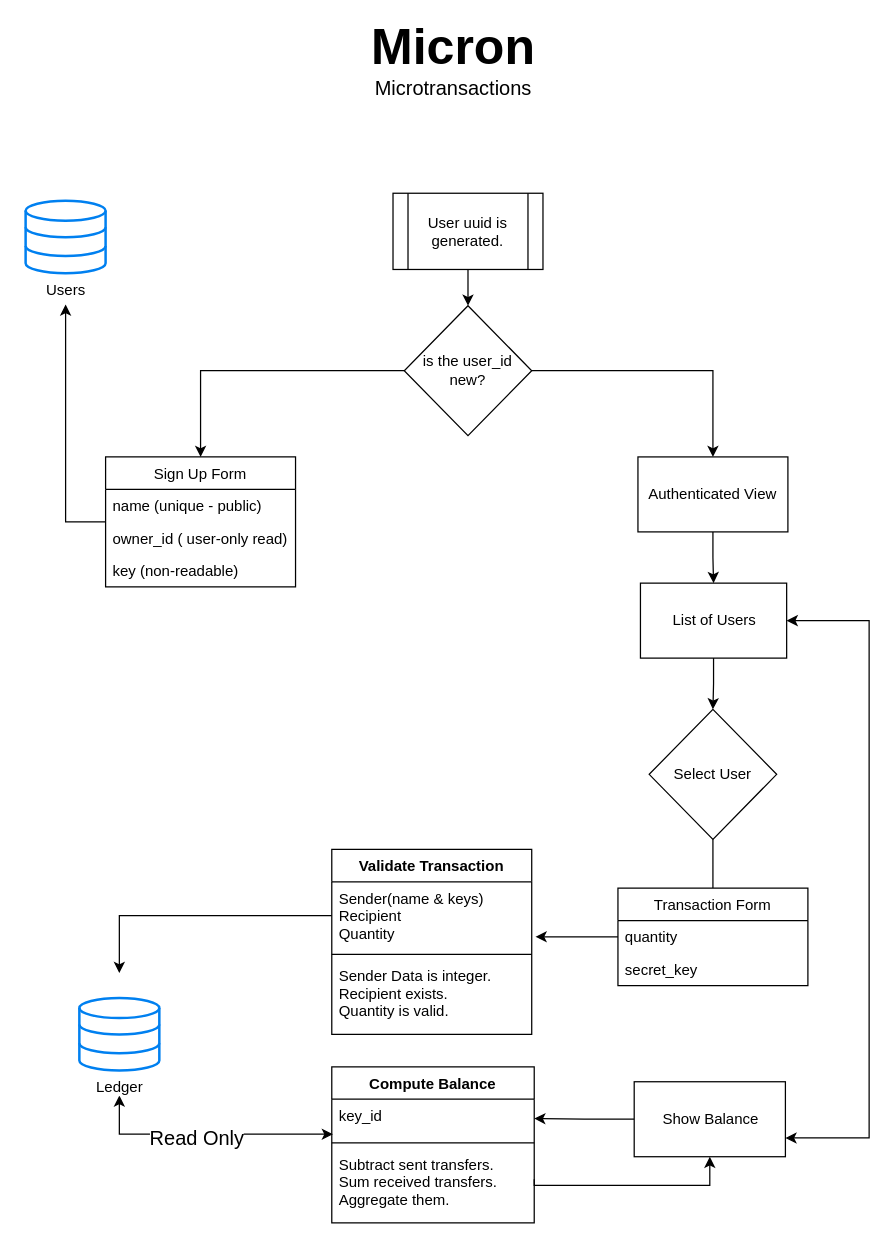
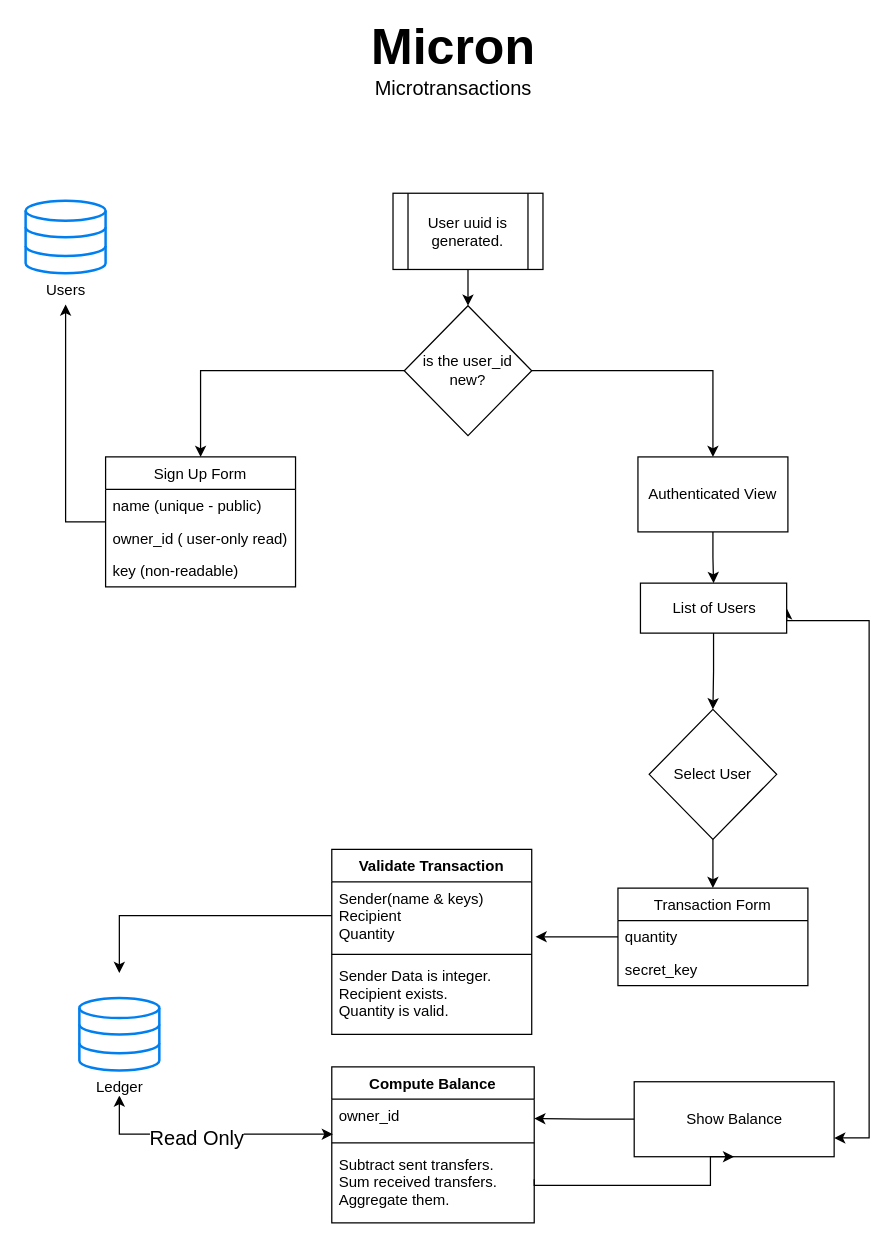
  <mxCell id="0" />
  <mxCell id="1" parent="0" />
  <mxCell id="2" style="edgeStyle=orthogonalEdgeStyle;rounded=0;orthogonalLoop=1;jettySize=auto;html=1;entryX=0.006;entryY=0.903;entryDx=0;entryDy=0;entryPerimeter=0;startArrow=classic;startFill=1;" edge="1" parent="1" source="28" target="34"><mxGeometry relative="1" as="geometry" /></mxCell>
  <mxCell id="3" value="Read Only" style="text;html=1;align=center;verticalAlign=middle;resizable=0;points=[];labelBackgroundColor=#ffffff;fontSize=16;" vertex="1" connectable="0" parent="2"><mxGeometry x="-0.09" y="-3" relative="1" as="geometry"><mxPoint as="offset" /></mxGeometry></mxCell>
  <mxCell id="4" value="" style="edgeStyle=orthogonalEdgeStyle;rounded=0;orthogonalLoop=1;jettySize=auto;html=1;" edge="1" parent="1" source="5" target="8"><mxGeometry relative="1" as="geometry" /></mxCell>
  <mxCell id="5" value="User uuid is generated." style="shape=process;whiteSpace=wrap;html=1;backgroundOutline=1;" vertex="1" parent="1"><mxGeometry x="314" y="154" width="120" height="61" as="geometry" /></mxCell>
  <mxCell id="6" style="edgeStyle=orthogonalEdgeStyle;rounded=0;orthogonalLoop=1;jettySize=auto;html=1;entryX=0.5;entryY=0;entryDx=0;entryDy=0;" edge="1" parent="1" source="8" target="10"><mxGeometry relative="1" as="geometry" /></mxCell>
  <mxCell id="7" style="edgeStyle=orthogonalEdgeStyle;rounded=0;orthogonalLoop=1;jettySize=auto;html=1;" edge="1" parent="1" source="8" target="12"><mxGeometry relative="1" as="geometry" /></mxCell>
  <mxCell id="8" value="is the user_id new?" style="rhombus;whiteSpace=wrap;html=1;" vertex="1" parent="1"><mxGeometry x="323" y="244" width="102" height="104" as="geometry" /></mxCell>
  <mxCell id="9" style="edgeStyle=orthogonalEdgeStyle;rounded=0;orthogonalLoop=1;jettySize=auto;html=1;entryX=0.5;entryY=0;entryDx=0;entryDy=0;" edge="1" parent="1" source="10" target="19"><mxGeometry relative="1" as="geometry" /></mxCell>
  <mxCell id="10" value="Authenticated View" style="rounded=0;whiteSpace=wrap;html=1;" vertex="1" parent="1"><mxGeometry x="510" y="365" width="120" height="60" as="geometry" /></mxCell>
  <mxCell id="11" style="edgeStyle=orthogonalEdgeStyle;rounded=0;orthogonalLoop=1;jettySize=auto;html=1;startArrow=none;startFill=0;fontSize=16;endArrow=classic;endFill=1;" edge="1" parent="1" source="12" target="16"><mxGeometry relative="1" as="geometry"><Array as="points"><mxPoint x="52" y="417" /></Array></mxGeometry></mxCell>
  <mxCell id="12" value="Sign Up Form" style="swimlane;fontStyle=0;childLayout=stackLayout;horizontal=1;startSize=26;fillColor=none;horizontalStack=0;resizeParent=1;resizeParentMax=0;resizeLast=0;collapsible=1;marginBottom=0;" vertex="1" parent="1"><mxGeometry x="84" y="365" width="152" height="104" as="geometry" /></mxCell>
  <mxCell id="13" value="name (unique - public)" style="text;strokeColor=none;fillColor=none;align=left;verticalAlign=top;spacingLeft=4;spacingRight=4;overflow=hidden;rotatable=0;points=[[0,0.5],[1,0.5]];portConstraint=eastwest;" vertex="1" parent="12"><mxGeometry y="26" width="152" height="26" as="geometry" /></mxCell>
  <mxCell id="14" value="owner_id ( user-only read)" style="text;strokeColor=none;fillColor=none;align=left;verticalAlign=top;spacingLeft=4;spacingRight=4;overflow=hidden;rotatable=0;points=[[0,0.5],[1,0.5]];portConstraint=eastwest;" vertex="1" parent="12"><mxGeometry y="52" width="152" height="26" as="geometry" /></mxCell>
  <mxCell id="15" value="key (non-readable)" style="text;strokeColor=none;fillColor=none;align=left;verticalAlign=top;spacingLeft=4;spacingRight=4;overflow=hidden;rotatable=0;points=[[0,0.5],[1,0.5]];portConstraint=eastwest;" vertex="1" parent="12"><mxGeometry y="78" width="152" height="26" as="geometry" /></mxCell>
  <mxCell id="16" value="Users" style="html=1;verticalLabelPosition=bottom;align=center;labelBackgroundColor=#ffffff;verticalAlign=top;strokeWidth=2;strokeColor=#0080F0;shadow=0;dashed=0;shape=mxgraph.ios7.icons.data;perimeterSpacing=25;" vertex="1" parent="1"><mxGeometry x="20" y="160" width="64" height="58" as="geometry" /></mxCell>
  <mxCell id="17" style="edgeStyle=orthogonalEdgeStyle;rounded=0;orthogonalLoop=1;jettySize=auto;html=1;entryX=0.5;entryY=0;entryDx=0;entryDy=0;" edge="1" parent="1" source="19" target="21"><mxGeometry relative="1" as="geometry" /></mxCell>
  <mxCell id="18" style="edgeStyle=orthogonalEdgeStyle;rounded=0;orthogonalLoop=1;jettySize=auto;html=1;exitX=1;exitY=0.5;exitDx=0;exitDy=0;entryX=1;entryY=0.75;entryDx=0;entryDy=0;startArrow=classic;startFill=1;fontSize=16;" edge="1" parent="1" source="19" target="27"><mxGeometry relative="1" as="geometry"><Array as="points"><mxPoint x="695" y="496" /><mxPoint x="695" y="910" /></Array></mxGeometry></mxCell>
- <mxCell id="19" value="List of Users" style="html=1;" vertex="1" parent="1"><mxGeometry x="512" y="466" width="117" height="60" as="geometry" /></mxCell>
- <mxCell id="20" style="edgeStyle=orthogonalEdgeStyle;rounded=0;orthogonalLoop=1;jettySize=auto;html=1;entryX=0.5;entryY=0;entryDx=0;entryDy=0;endArrow=none;" edge="1" parent="1" source="21" target="23"><mxGeometry relative="1" as="geometry" /></mxCell>
+ <mxCell id="19" value="List of Users" style="html=1;" vertex="1" parent="1"><mxGeometry x="512" y="466" width="117" height="40" as="geometry" /></mxCell>
+ <mxCell id="20" style="edgeStyle=orthogonalEdgeStyle;rounded=0;orthogonalLoop=1;jettySize=auto;html=1;entryX=0.5;entryY=0;entryDx=0;entryDy=0;" edge="1" parent="1" source="21" target="23"><mxGeometry relative="1" as="geometry" /></mxCell>
  <mxCell id="21" value="Select User" style="rhombus;whiteSpace=wrap;html=1;" vertex="1" parent="1"><mxGeometry x="519" y="567" width="102" height="104" as="geometry" /></mxCell>
  <mxCell id="22" style="edgeStyle=orthogonalEdgeStyle;rounded=0;orthogonalLoop=1;jettySize=auto;html=1;entryX=1.019;entryY=0.815;entryDx=0;entryDy=0;entryPerimeter=0;" edge="1" parent="1" source="23" target="30"><mxGeometry relative="1" as="geometry" /></mxCell>
  <mxCell id="23" value="Transaction Form" style="swimlane;fontStyle=0;childLayout=stackLayout;horizontal=1;startSize=26;fillColor=none;horizontalStack=0;resizeParent=1;resizeParentMax=0;resizeLast=0;collapsible=1;marginBottom=0;" vertex="1" parent="1"><mxGeometry x="494" y="710" width="152" height="78" as="geometry" /></mxCell>
  <mxCell id="24" value="quantity" style="text;strokeColor=none;fillColor=none;align=left;verticalAlign=top;spacingLeft=4;spacingRight=4;overflow=hidden;rotatable=0;points=[[0,0.5],[1,0.5]];portConstraint=eastwest;" vertex="1" parent="23"><mxGeometry y="26" width="152" height="26" as="geometry" /></mxCell>
  <mxCell id="25" value="secret_key" style="text;strokeColor=none;fillColor=none;align=left;verticalAlign=top;spacingLeft=4;spacingRight=4;overflow=hidden;rotatable=0;points=[[0,0.5],[1,0.5]];portConstraint=eastwest;" vertex="1" parent="23"><mxGeometry y="52" width="152" height="26" as="geometry" /></mxCell>
  <mxCell id="26" style="edgeStyle=orthogonalEdgeStyle;rounded=0;orthogonalLoop=1;jettySize=auto;html=1;fontSize=16;" edge="1" parent="1" source="27" target="34"><mxGeometry relative="1" as="geometry" /></mxCell>
- <mxCell id="27" value="Show&amp;nbsp;Balance" style="html=1;" vertex="1" parent="1"><mxGeometry x="507" y="865" width="121" height="60" as="geometry" /></mxCell>
+ <mxCell id="27" value="Show&amp;nbsp;Balance" style="html=1;" vertex="1" parent="1"><mxGeometry x="507" y="865" width="160" height="60" as="geometry" /></mxCell>
  <mxCell id="28" value="Ledger" style="html=1;verticalLabelPosition=bottom;align=center;labelBackgroundColor=#ffffff;verticalAlign=top;strokeWidth=2;strokeColor=#0080F0;shadow=0;dashed=0;shape=mxgraph.ios7.icons.data;spacingBottom=0;labelBorderColor=none;spacing=2;perimeterSpacing=20;" vertex="1" parent="1"><mxGeometry x="63" y="798" width="64" height="58" as="geometry" /></mxCell>
  <mxCell id="29" value="Validate Transaction" style="swimlane;fontStyle=1;align=center;verticalAlign=top;childLayout=stackLayout;horizontal=1;startSize=26;horizontalStack=0;resizeParent=1;resizeParentMax=0;resizeLast=0;collapsible=1;marginBottom=0;" vertex="1" parent="1"><mxGeometry x="265" y="679" width="160" height="148" as="geometry" /></mxCell>
  <mxCell id="30" value="Sender(name &amp; keys)&#10;Recipient&#10;Quantity&#10;" style="text;strokeColor=none;fillColor=none;align=left;verticalAlign=top;spacingLeft=4;spacingRight=4;overflow=hidden;rotatable=0;points=[[0,0.5],[1,0.5]];portConstraint=eastwest;" vertex="1" parent="29"><mxGeometry y="26" width="160" height="54" as="geometry" /></mxCell>
  <mxCell id="31" value="" style="line;strokeWidth=1;fillColor=none;align=left;verticalAlign=middle;spacingTop=-1;spacingLeft=3;spacingRight=3;rotatable=0;labelPosition=right;points=[];portConstraint=eastwest;" vertex="1" parent="29"><mxGeometry y="80" width="160" height="8" as="geometry" /></mxCell>
  <mxCell id="32" value="Sender Data is integer.&#10;Recipient exists.&#10;Quantity is valid." style="text;strokeColor=none;fillColor=none;align=left;verticalAlign=top;spacingLeft=4;spacingRight=4;overflow=hidden;rotatable=0;points=[[0,0.5],[1,0.5]];portConstraint=eastwest;" vertex="1" parent="29"><mxGeometry y="88" width="160" height="60" as="geometry" /></mxCell>
  <mxCell id="33" value="Compute Balance" style="swimlane;fontStyle=1;align=center;verticalAlign=top;childLayout=stackLayout;horizontal=1;startSize=26;horizontalStack=0;resizeParent=1;resizeParentMax=0;resizeLast=0;collapsible=1;marginBottom=0;" vertex="1" parent="1"><mxGeometry x="265" y="853" width="162" height="125" as="geometry" /></mxCell>
- <mxCell id="34" value="key_id" style="text;strokeColor=none;fillColor=none;align=left;verticalAlign=top;spacingLeft=4;spacingRight=4;overflow=hidden;rotatable=0;points=[[0,0.5],[1,0.5]];portConstraint=eastwest;" vertex="1" parent="33"><mxGeometry y="26" width="162" height="31" as="geometry" /></mxCell>
+ <mxCell id="34" value="owner_id" style="text;strokeColor=none;fillColor=none;align=left;verticalAlign=top;spacingLeft=4;spacingRight=4;overflow=hidden;rotatable=0;points=[[0,0.5],[1,0.5]];portConstraint=eastwest;" vertex="1" parent="33"><mxGeometry y="26" width="162" height="31" as="geometry" /></mxCell>
  <mxCell id="35" value="" style="line;strokeWidth=1;fillColor=none;align=left;verticalAlign=middle;spacingTop=-1;spacingLeft=3;spacingRight=3;rotatable=0;labelPosition=right;points=[];portConstraint=eastwest;" vertex="1" parent="33"><mxGeometry y="57" width="162" height="8" as="geometry" /></mxCell>
  <mxCell id="36" value="Subtract sent transfers.&#10;Sum received transfers.&#10;Aggregate them." style="text;strokeColor=none;fillColor=none;align=left;verticalAlign=top;spacingLeft=4;spacingRight=4;overflow=hidden;rotatable=0;points=[[0,0.5],[1,0.5]];portConstraint=eastwest;" vertex="1" parent="33"><mxGeometry y="65" width="162" height="60" as="geometry" /></mxCell>
  <mxCell id="37" style="edgeStyle=orthogonalEdgeStyle;rounded=0;orthogonalLoop=1;jettySize=auto;html=1;fontSize=16;" edge="1" parent="1" source="30" target="28"><mxGeometry relative="1" as="geometry" /></mxCell>
  <mxCell id="38" style="edgeStyle=orthogonalEdgeStyle;rounded=0;orthogonalLoop=1;jettySize=auto;html=1;entryX=0.5;entryY=1;entryDx=0;entryDy=0;fontSize=16;exitX=1;exitY=0.417;exitDx=0;exitDy=0;exitPerimeter=0;" edge="1" parent="1" source="36" target="27"><mxGeometry relative="1" as="geometry"><Array as="points"><mxPoint x="427" y="948" /><mxPoint x="568" y="948" /></Array></mxGeometry></mxCell>
  <mxCell id="39" value="&lt;font size=&quot;1&quot;&gt;&lt;b style=&quot;font-size: 40px&quot;&gt;Micron&lt;/b&gt;&lt;/font&gt;&lt;br&gt;Microtransactions" style="text;html=1;align=center;verticalAlign=middle;resizable=0;points=[];autosize=1;fontSize=16;" vertex="1" parent="1"><mxGeometry x="291" y="20" width="141" height="52" as="geometry" /></mxCell>
